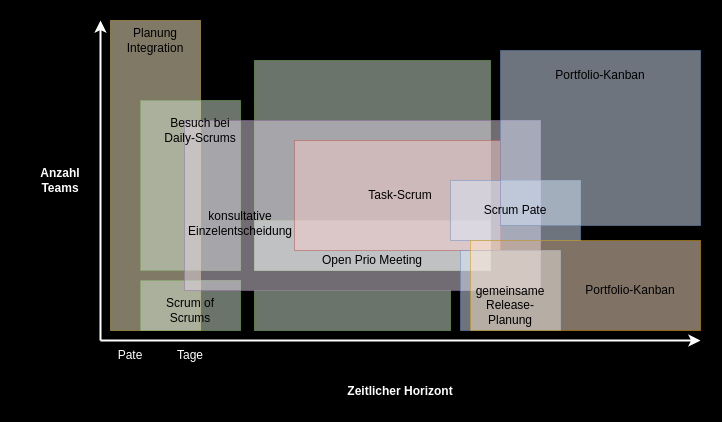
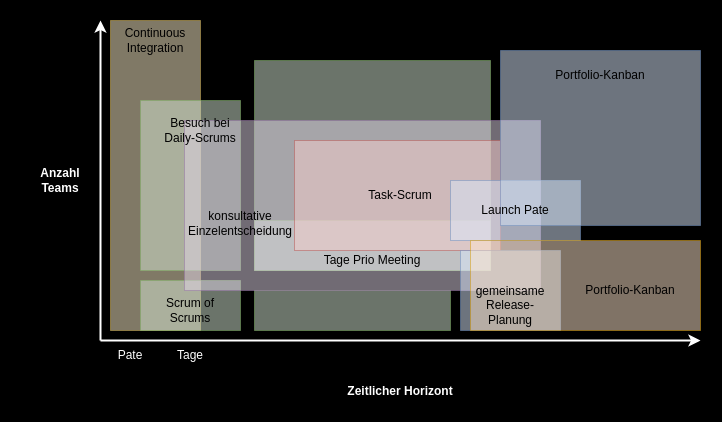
  <mxCell id="0" />
  <mxCell id="1" parent="0" />
  <mxCell id="2" value="" style="rounded=0;whiteSpace=wrap;html=1;fillColor=#fff2cc;strokeColor=#d6b656;opacity=50;" parent="1" vertex="1"><mxGeometry x="110" y="20" width="90" height="310" as="geometry" /></mxCell>
  <mxCell id="3" value="" style="endArrow=classic;html=1;strokeColor=#FFFFFF;strokeWidth=2;" parent="1" edge="1"><mxGeometry width="50" height="50" relative="1" as="geometry"><mxPoint x="100" y="340" as="sourcePoint" /><mxPoint x="100" y="20" as="targetPoint" /></mxGeometry></mxCell>
  <mxCell id="4" value="Anzahl&lt;br&gt;Teams" style="text;html=1;strokeColor=none;fillColor=none;align=center;verticalAlign=middle;whiteSpace=wrap;rounded=0;fontColor=#FFFFFF;fontStyle=1" parent="1" vertex="1"><mxGeometry x="20" y="20" width="80" height="320" as="geometry" /></mxCell>
  <mxCell id="5" value="" style="endArrow=classic;html=1;strokeColor=#FFFFFF;strokeWidth=2;fontColor=#FFFFFF;exitX=1;exitY=1;exitDx=0;exitDy=0;" parent="1" source="4" edge="1"><mxGeometry width="50" height="50" relative="1" as="geometry"><mxPoint x="140" y="340" as="sourcePoint" /><mxPoint x="700" y="340" as="targetPoint" /></mxGeometry></mxCell>
  <mxCell id="6" value="Zeitlicher Horizont" style="text;html=1;strokeColor=none;fillColor=none;align=center;verticalAlign=bottom;whiteSpace=wrap;rounded=0;fontColor=#FFFFFF;fontStyle=1" parent="1" vertex="1"><mxGeometry x="100" y="340" width="600" height="60" as="geometry" /></mxCell>
  <mxCell id="7" value="Pate" style="text;html=1;strokeColor=none;fillColor=none;align=center;verticalAlign=middle;whiteSpace=wrap;rounded=0;fontColor=#FFFFFF;" parent="1" vertex="1"><mxGeometry x="100" y="340" width="60" height="30" as="geometry" /></mxCell>
  <mxCell id="8" value="Tage" style="text;html=1;strokeColor=none;fillColor=none;align=center;verticalAlign=middle;whiteSpace=wrap;rounded=0;fontColor=#FFFFFF;" parent="1" vertex="1"><mxGeometry x="150" y="340" width="80" height="30" as="geometry" /></mxCell>
  <mxCell id="9" value="" style="rounded=0;whiteSpace=wrap;html=1;fillColor=#d5e8d4;strokeColor=#82b366;opacity=50;" parent="1" vertex="1"><mxGeometry x="140" y="280" width="100" height="50" as="geometry" /></mxCell>
  <mxCell id="10" value="" style="rounded=0;whiteSpace=wrap;html=1;fillColor=#d5e8d4;strokeColor=#82b366;opacity=50;spacingTop=80;" parent="1" vertex="1"><mxGeometry x="140" y="100" width="100" height="170" as="geometry" /></mxCell>
  <mxCell id="11" value="" style="rounded=0;whiteSpace=wrap;html=1;fillColor=#d5e8d4;strokeColor=#82b366;opacity=50;" parent="1" vertex="1"><mxGeometry x="254" y="290" width="196" height="40" as="geometry" /></mxCell>
  <mxCell id="12" value="" style="rounded=0;whiteSpace=wrap;html=1;fillColor=#d5e8d4;strokeColor=#82b366;opacity=50;" parent="1" vertex="1"><mxGeometry x="254" y="60" width="236" height="210" as="geometry" /></mxCell>
  <mxCell id="13" value="" style="rounded=0;whiteSpace=wrap;html=1;fillColor=#d5e8d4;strokeColor=#82b366;opacity=50;" parent="1" vertex="1"><mxGeometry x="254" y="220" width="236" height="50" as="geometry" /></mxCell>
  <mxCell id="14" value="" style="rounded=0;whiteSpace=wrap;html=1;fillColor=#e1d5e7;strokeColor=#9673a6;opacity=50;" parent="1" vertex="1"><mxGeometry x="184" y="120" width="356" height="170" as="geometry" /></mxCell>
  <mxCell id="15" value="" style="rounded=0;whiteSpace=wrap;html=1;fillColor=#f8cecc;strokeColor=#b85450;opacity=50;" parent="1" vertex="1"><mxGeometry x="294" y="140" width="206" height="110" as="geometry" /></mxCell>
  <mxCell id="16" value="" style="rounded=0;whiteSpace=wrap;html=1;fillColor=#dae8fc;strokeColor=#6c8ebf;opacity=50;" parent="1" vertex="1"><mxGeometry x="460" y="250" width="100" height="80" as="geometry" /></mxCell>
  <mxCell id="17" value="" style="rounded=0;whiteSpace=wrap;html=1;fillColor=#dae8fc;strokeColor=#6c8ebf;opacity=50;" parent="1" vertex="1"><mxGeometry x="450" y="180" width="130" height="60" as="geometry" /></mxCell>
  <mxCell id="18" value="" style="rounded=0;whiteSpace=wrap;html=1;fillColor=#ffe6cc;strokeColor=#d79b00;opacity=50;" parent="1" vertex="1"><mxGeometry x="470" y="240" width="230" height="90" as="geometry" /></mxCell>
  <mxCell id="19" value="" style="rounded=0;whiteSpace=wrap;html=1;fillColor=#dae8fc;strokeColor=#6c8ebf;opacity=50;" parent="1" vertex="1"><mxGeometry x="500" y="50" width="200" height="175" as="geometry" /></mxCell>
- <mxCell id="20" value="Planung&lt;br&gt;Integration" style="text;html=1;strokeColor=none;fillColor=none;align=center;verticalAlign=middle;whiteSpace=wrap;rounded=0;fontColor=#000000;opacity=50;" parent="1" vertex="1"><mxGeometry x="110" y="20" width="90" height="40" as="geometry" /></mxCell>
+ <mxCell id="20" value="Continuous&lt;br&gt;Integration" style="text;html=1;strokeColor=none;fillColor=none;align=center;verticalAlign=middle;whiteSpace=wrap;rounded=0;fontColor=#000000;opacity=50;" parent="1" vertex="1"><mxGeometry x="110" y="20" width="90" height="40" as="geometry" /></mxCell>
  <mxCell id="21" value="Scrum of&lt;br&gt;Scrums" style="text;html=1;strokeColor=none;fillColor=none;align=center;verticalAlign=middle;whiteSpace=wrap;rounded=0;fontColor=#000000;opacity=50;" parent="1" vertex="1"><mxGeometry x="140" y="290" width="100" height="40" as="geometry" /></mxCell>
  <mxCell id="22" value="Besuch bei&lt;br&gt;Daily-Scrums&lt;span style=&quot;color: rgba(0 , 0 , 0 , 0) ; font-family: monospace ; font-size: 0px&quot;&gt;%3CmxGraphModel%3E%3Croot%3E%3CmxCell%20id%3D%220%22%2F%3E%3CmxCell%20id%3D%221%22%20parent%3D%220%22%2F%3E%3CmxCell%20id%3D%222%22%20value%3D%22Continuous%26lt%3Bbr%26gt%3BIntegration%22%20style%3D%22text%3Bhtml%3D1%3BstrokeColor%3Dnone%3BfillColor%3Dnone%3Balign%3Dcenter%3BverticalAlign%3Dmiddle%3BwhiteSpace%3Dwrap%3Brounded%3D0%3BfontColor%3D%23000000%3Bopacity%3D50%3B%22%20vertex%3D%221%22%20parent%3D%221%22%3E%3CmxGeometry%20x%3D%22170%22%20y%3D%2240%22%20width%3D%2290%22%20height%3D%2240%22%20as%3D%22geometry%22%2F%3E%3C%2FmxCell%3E%3C%2Froot%3E%3C%2FmxGraphModel%3E&lt;/span&gt;" style="text;html=1;strokeColor=none;fillColor=none;align=center;verticalAlign=middle;whiteSpace=wrap;rounded=0;fontColor=#000000;opacity=50;" parent="1" vertex="1"><mxGeometry x="150" y="110" width="100" height="40" as="geometry" /></mxCell>
- <mxCell id="23" value="Open Prio Meeting" style="text;html=1;strokeColor=none;fillColor=none;align=center;verticalAlign=middle;whiteSpace=wrap;rounded=0;fontColor=#000000;opacity=50;" parent="1" vertex="1"><mxGeometry x="254" y="250" width="236" height="20" as="geometry" /></mxCell>
+ <mxCell id="23" value="Tage Prio Meeting" style="text;html=1;strokeColor=none;fillColor=none;align=center;verticalAlign=middle;whiteSpace=wrap;rounded=0;fontColor=#000000;opacity=50;" parent="1" vertex="1"><mxGeometry x="254" y="250" width="236" height="20" as="geometry" /></mxCell>
  <mxCell id="24" value="Task-Scrum" style="text;html=1;strokeColor=none;fillColor=none;align=center;verticalAlign=middle;whiteSpace=wrap;rounded=0;fontColor=#000000;opacity=50;" parent="1" vertex="1"><mxGeometry x="300" y="140" width="200" height="110" as="geometry" /></mxCell>
  <mxCell id="25" value="konsultative&lt;br&gt;Einzelentscheidung" style="text;html=1;strokeColor=none;fillColor=none;align=center;verticalAlign=middle;whiteSpace=wrap;rounded=0;fontColor=#000000;opacity=50;" parent="1" vertex="1"><mxGeometry x="200" y="195" width="80" height="55" as="geometry" /></mxCell>
  <mxCell id="26" value="Portfolio-Kanban" style="text;html=1;strokeColor=none;fillColor=none;align=center;verticalAlign=middle;whiteSpace=wrap;rounded=0;fontColor=#000000;opacity=50;" parent="1" vertex="1"><mxGeometry x="500" y="50" width="200" height="50" as="geometry" /></mxCell>
  <mxCell id="27" value="Portfolio-Kanban" style="text;html=1;strokeColor=none;fillColor=none;align=center;verticalAlign=middle;whiteSpace=wrap;rounded=0;fontColor=#000000;opacity=50;" parent="1" vertex="1"><mxGeometry x="560" y="265" width="140" height="50" as="geometry" /></mxCell>
  <mxCell id="28" value="gemeinsame&lt;br&gt;Release-&lt;br&gt;Planung" style="text;html=1;strokeColor=none;fillColor=none;align=center;verticalAlign=middle;whiteSpace=wrap;rounded=0;fontColor=#000000;opacity=50;" parent="1" vertex="1"><mxGeometry x="460" y="280" width="100" height="50" as="geometry" /></mxCell>
- <mxCell id="29" value="Scrum Pate" style="text;html=1;strokeColor=none;fillColor=none;align=center;verticalAlign=middle;whiteSpace=wrap;rounded=0;fontColor=#000000;opacity=50;" parent="1" vertex="1"><mxGeometry x="450" y="180" width="130" height="60" as="geometry" /></mxCell>
+ <mxCell id="29" value="Launch Pate" style="text;html=1;strokeColor=none;fillColor=none;align=center;verticalAlign=middle;whiteSpace=wrap;rounded=0;fontColor=#000000;opacity=50;" parent="1" vertex="1"><mxGeometry x="450" y="180" width="130" height="60" as="geometry" /></mxCell>
